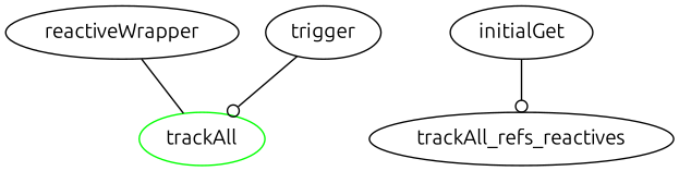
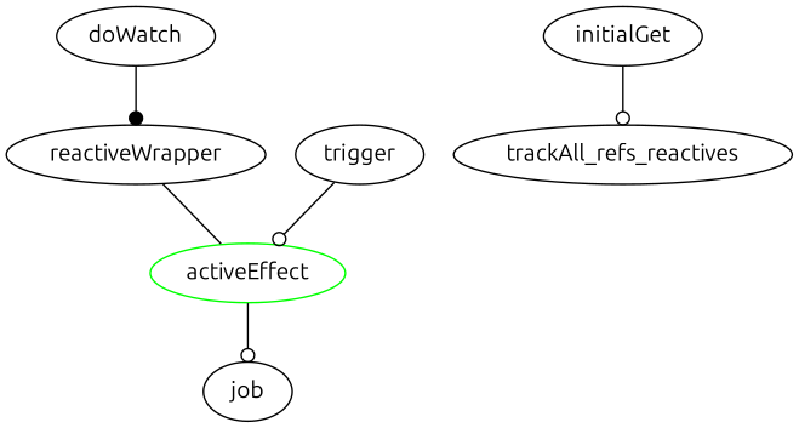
  digraph {
    fontname=Ubuntu
    node [fontname=Ubuntu]
    edge [arrowhead=odot fontname=Ubuntu]
+   doWatch
    reactiveWrapper
-   activeEffect [color=green label=trackAll]
+   activeEffect [color=green]
    initialGet
    trackAll_refs_reactives
+   job
    trigger
+   doWatch -> reactiveWrapper [arrowhead=dot]
    reactiveWrapper -> activeEffect [dir=none arrowhead=""]
+   activeEffect -> job
    initialGet -> trackAll_refs_reactives
    trigger -> activeEffect
  }
